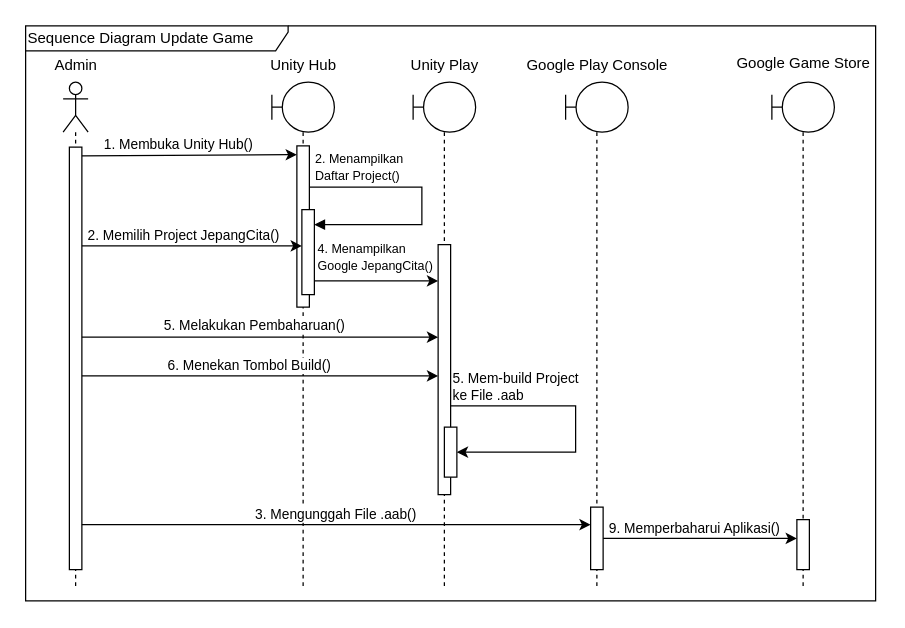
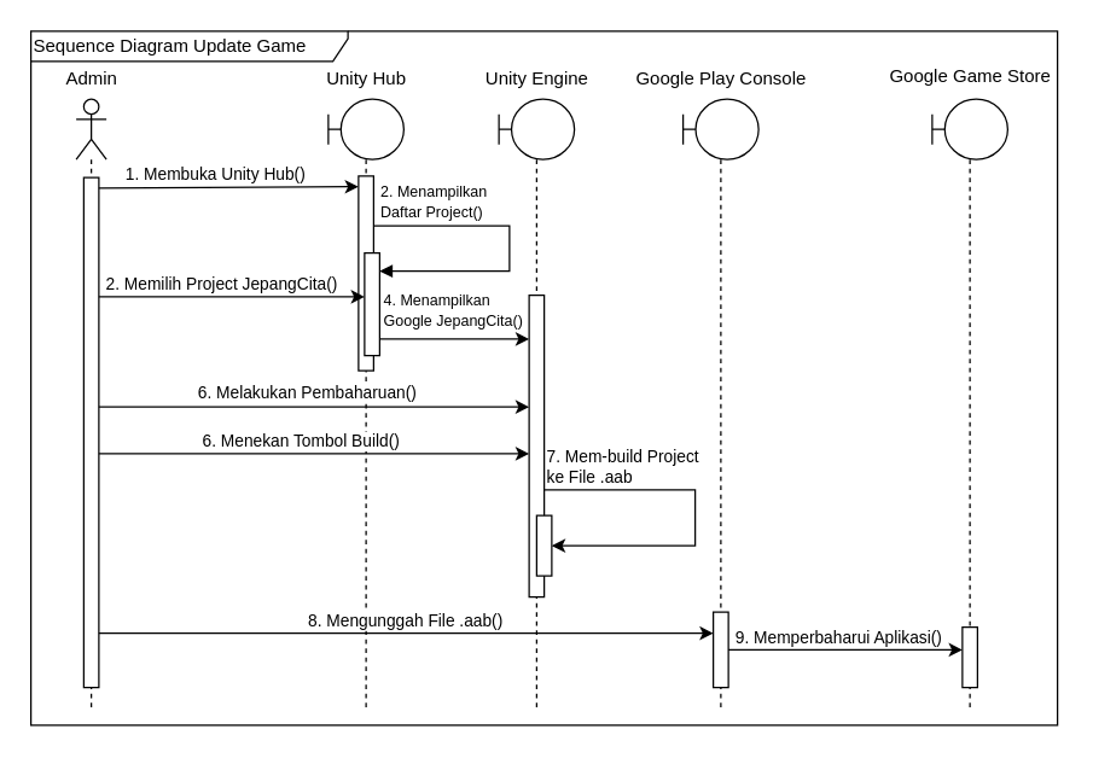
  <mxCell id="0" />
  <mxCell id="1" parent="0" />
  <mxCell id="2" value="&lt;div&gt;&lt;/div&gt;" style="shape=umlLifeline;perimeter=lifelinePerimeter;whiteSpace=wrap;html=1;container=1;dropTarget=0;collapsible=0;recursiveResize=0;outlineConnect=0;portConstraint=eastwest;newEdgeStyle={&quot;curved&quot;:0,&quot;rounded&quot;:0};participant=umlActor;size=40;" parent="1" vertex="1"><mxGeometry x="50" y="65" width="20" height="405" as="geometry" /></mxCell>
  <mxCell id="3" value="" style="html=1;points=[[0,0,0,0,5],[0,1,0,0,-5],[1,0,0,0,5],[1,1,0,0,-5]];perimeter=orthogonalPerimeter;outlineConnect=0;targetShapes=umlLifeline;portConstraint=eastwest;newEdgeStyle={&quot;curved&quot;:0,&quot;rounded&quot;:0};" parent="2" vertex="1"><mxGeometry x="5" y="52" width="10" height="338" as="geometry" /></mxCell>
  <mxCell id="4" value="&lt;div&gt;Admin&lt;/div&gt;" style="text;html=1;align=center;verticalAlign=middle;resizable=0;points=[];autosize=1;strokeColor=none;fillColor=none;" parent="1" vertex="1"><mxGeometry x="30" y="37" width="60" height="30" as="geometry" /></mxCell>
  <mxCell id="5" value="Sequence Diagram Update Game" style="shape=umlFrame;whiteSpace=wrap;html=1;pointerEvents=0;width=210;height=20;align=left;" parent="1" vertex="1"><mxGeometry x="20" y="20" width="680" height="460" as="geometry" /></mxCell>
  <mxCell id="6" value="" style="shape=umlLifeline;perimeter=lifelinePerimeter;whiteSpace=wrap;html=1;container=1;dropTarget=0;collapsible=0;recursiveResize=0;outlineConnect=0;portConstraint=eastwest;newEdgeStyle={&quot;curved&quot;:0,&quot;rounded&quot;:0};participant=umlBoundary;" parent="1" vertex="1"><mxGeometry x="217" y="65" width="50" height="405" as="geometry" /></mxCell>
  <mxCell id="7" value="" style="html=1;points=[[0,0,0,0,5],[0,1,0,0,-5],[1,0,0,0,5],[1,1,0,0,-5]];perimeter=orthogonalPerimeter;outlineConnect=0;targetShapes=umlLifeline;portConstraint=eastwest;newEdgeStyle={&quot;curved&quot;:0,&quot;rounded&quot;:0};" parent="6" vertex="1"><mxGeometry x="20" y="51" width="10" height="129" as="geometry" /></mxCell>
  <mxCell id="8" value="" style="html=1;align=left;spacingLeft=2;endArrow=block;rounded=0;edgeStyle=orthogonalEdgeStyle;curved=0;rounded=0;" parent="6" source="7" target="9" edge="1"><mxGeometry x="-1" y="22" relative="1" as="geometry"><mxPoint x="30" y="84" as="sourcePoint" /><Array as="points"><mxPoint x="120" y="84" /><mxPoint x="120" y="114" /></Array><mxPoint x="35" y="114" as="targetPoint" /><mxPoint as="offset" /></mxGeometry></mxCell>
  <mxCell id="9" value="" style="html=1;points=[[0,0,0,0,5],[0,1,0,0,-5],[1,0,0,0,5],[1,1,0,0,-5]];perimeter=orthogonalPerimeter;outlineConnect=0;targetShapes=umlLifeline;portConstraint=eastwest;newEdgeStyle={&quot;curved&quot;:0,&quot;rounded&quot;:0};" parent="6" vertex="1"><mxGeometry x="24" y="102" width="10" height="68" as="geometry" /></mxCell>
  <mxCell id="10" value="&lt;div&gt;Unity Hub&lt;/div&gt;" style="text;html=1;align=center;verticalAlign=middle;resizable=0;points=[];autosize=1;strokeColor=none;fillColor=none;" parent="1" vertex="1"><mxGeometry x="202" y="37" width="80" height="30" as="geometry" /></mxCell>
  <mxCell id="11" style="rounded=0;orthogonalLoop=1;jettySize=auto;html=1;entryX=0;entryY=0;entryDx=0;entryDy=5;entryPerimeter=0;exitX=1;exitY=0;exitDx=0;exitDy=5;exitPerimeter=0;" parent="1" edge="1"><mxGeometry relative="1" as="geometry"><mxPoint x="65" y="124" as="sourcePoint" /><mxPoint x="237" y="123" as="targetPoint" /></mxGeometry></mxCell>
  <mxCell id="12" value="1. Membuka Unity Hub()" style="edgeLabel;html=1;align=left;verticalAlign=middle;resizable=0;points=[];" parent="11" vertex="1" connectable="0"><mxGeometry x="-0.33" y="1" relative="1" as="geometry"><mxPoint x="-42" y="-8" as="offset" /></mxGeometry></mxCell>
  <mxCell id="13" value="&lt;span style=&quot;font-size: 10px;&quot;&gt;2. Menampilkan&amp;nbsp;&lt;/span&gt;&lt;div&gt;&lt;span style=&quot;font-size: 10px;&quot;&gt;Daftar Project()&lt;/span&gt;&lt;/div&gt;" style="edgeLabel;html=1;align=left;verticalAlign=middle;resizable=0;points=[];" parent="11" vertex="1" connectable="0"><mxGeometry x="-0.33" y="1" relative="1" as="geometry"><mxPoint x="127" y="10" as="offset" /></mxGeometry></mxCell>
  <mxCell id="14" style="edgeStyle=orthogonalEdgeStyle;rounded=0;orthogonalLoop=1;jettySize=auto;html=1;curved=0;" parent="1" edge="1"><mxGeometry relative="1" as="geometry"><Array as="points"><mxPoint x="110" y="196" /><mxPoint x="110" y="196" /></Array><mxPoint x="65" y="196" as="sourcePoint" /><mxPoint x="241" y="196" as="targetPoint" /></mxGeometry></mxCell>
  <mxCell id="15" value="2. Memilih Project JepangCita()" style="edgeLabel;html=1;align=left;verticalAlign=middle;resizable=0;points=[];" parent="1" vertex="1" connectable="0"><mxGeometry x="67.997" y="187" as="geometry" /></mxCell>
  <mxCell id="16" value="&lt;span style=&quot;font-size: 10px;&quot;&gt;4. Menampilkan&amp;nbsp;&lt;/span&gt;&lt;div&gt;&lt;span style=&quot;font-size: 10px;&quot;&gt;Google JepangCita&lt;/span&gt;&lt;span style=&quot;font-size: 10px;&quot;&gt;()&lt;/span&gt;&lt;/div&gt;" style="edgeLabel;html=1;align=left;verticalAlign=middle;resizable=0;points=[];" parent="1" vertex="1" connectable="0"><mxGeometry x="252" y="204" as="geometry" /></mxCell>
  <mxCell id="17" value="" style="shape=umlLifeline;perimeter=lifelinePerimeter;whiteSpace=wrap;html=1;container=1;dropTarget=0;collapsible=0;recursiveResize=0;outlineConnect=0;portConstraint=eastwest;newEdgeStyle={&quot;curved&quot;:0,&quot;rounded&quot;:0};participant=umlBoundary;" vertex="1" parent="1"><mxGeometry x="330" y="65" width="50" height="405" as="geometry" /></mxCell>
  <mxCell id="18" style="edgeStyle=orthogonalEdgeStyle;rounded=0;orthogonalLoop=1;jettySize=auto;html=1;curved=0;" edge="1" parent="17" target="20"><mxGeometry relative="1" as="geometry"><mxPoint x="30" y="259.029" as="sourcePoint" /><Array as="points"><mxPoint x="130" y="259" /><mxPoint x="130" y="296" /></Array></mxGeometry></mxCell>
  <mxCell id="19" value="" style="html=1;points=[[0,0,0,0,5],[0,1,0,0,-5],[1,0,0,0,5],[1,1,0,0,-5]];perimeter=orthogonalPerimeter;outlineConnect=0;targetShapes=umlLifeline;portConstraint=eastwest;newEdgeStyle={&quot;curved&quot;:0,&quot;rounded&quot;:0};" vertex="1" parent="17"><mxGeometry x="20" y="130" width="10" height="200" as="geometry" /></mxCell>
  <mxCell id="20" value="" style="html=1;points=[[0,0,0,0,5],[0,1,0,0,-5],[1,0,0,0,5],[1,1,0,0,-5]];perimeter=orthogonalPerimeter;outlineConnect=0;targetShapes=umlLifeline;portConstraint=eastwest;newEdgeStyle={&quot;curved&quot;:0,&quot;rounded&quot;:0};" vertex="1" parent="17"><mxGeometry x="25" y="276" width="10" height="40" as="geometry" /></mxCell>
- <mxCell id="21" value="&lt;div&gt;Unity Play&lt;/div&gt;" style="text;html=1;align=center;verticalAlign=middle;resizable=0;points=[];autosize=1;strokeColor=none;fillColor=none;" vertex="1" parent="1"><mxGeometry x="310" y="37" width="90" height="30" as="geometry" /></mxCell>
+ <mxCell id="21" value="&lt;div&gt;Unity Engine&lt;/div&gt;" style="text;html=1;align=center;verticalAlign=middle;resizable=0;points=[];autosize=1;strokeColor=none;fillColor=none;" vertex="1" parent="1"><mxGeometry x="310" y="37" width="90" height="30" as="geometry" /></mxCell>
  <mxCell id="22" style="rounded=0;orthogonalLoop=1;jettySize=auto;html=1;" edge="1" parent="1" target="19"><mxGeometry relative="1" as="geometry"><mxPoint x="251" y="224" as="sourcePoint" /><mxPoint x="354.5" y="224" as="targetPoint" /></mxGeometry></mxCell>
  <mxCell id="23" style="rounded=0;orthogonalLoop=1;jettySize=auto;html=1;" edge="1" parent="1"><mxGeometry relative="1" as="geometry"><mxPoint x="65" y="269" as="sourcePoint" /><mxPoint x="350" y="269" as="targetPoint" /></mxGeometry></mxCell>
- <mxCell id="24" value="5. Melakukan Pembaharuan()" style="edgeLabel;html=1;align=left;verticalAlign=middle;resizable=0;points=[];" vertex="1" connectable="0" parent="1"><mxGeometry x="128.997" y="259" as="geometry" /></mxCell>
+ <mxCell id="24" value="6. Melakukan Pembaharuan()" style="edgeLabel;html=1;align=left;verticalAlign=middle;resizable=0;points=[];" vertex="1" connectable="0" parent="1"><mxGeometry x="128.997" y="259" as="geometry" /></mxCell>
  <mxCell id="25" style="rounded=0;orthogonalLoop=1;jettySize=auto;html=1;" edge="1" parent="1"><mxGeometry relative="1" as="geometry"><mxPoint x="65" y="300" as="sourcePoint" /><mxPoint x="350" y="300" as="targetPoint" /></mxGeometry></mxCell>
  <mxCell id="26" value="6. Menekan Tombol Build()" style="edgeLabel;html=1;align=left;verticalAlign=middle;resizable=0;points=[];" vertex="1" connectable="0" parent="1"><mxGeometry x="131.997" y="291" as="geometry" /></mxCell>
- <mxCell id="27" value="5. Mem-build Project &lt;br&gt;ke File .aab" style="edgeLabel;html=1;align=left;verticalAlign=middle;resizable=0;points=[];" vertex="1" connectable="0" parent="1"><mxGeometry x="359.997" y="308" as="geometry" /></mxCell>
+ <mxCell id="27" value="7. Mem-build Project &lt;br&gt;ke File .aab" style="edgeLabel;html=1;align=left;verticalAlign=middle;resizable=0;points=[];" vertex="1" connectable="0" parent="1"><mxGeometry x="359.997" y="308" as="geometry" /></mxCell>
  <mxCell id="28" value="" style="shape=umlLifeline;perimeter=lifelinePerimeter;whiteSpace=wrap;html=1;container=1;dropTarget=0;collapsible=0;recursiveResize=0;outlineConnect=0;portConstraint=eastwest;newEdgeStyle={&quot;curved&quot;:0,&quot;rounded&quot;:0};participant=umlBoundary;" vertex="1" parent="1"><mxGeometry x="452" y="65" width="50" height="405" as="geometry" /></mxCell>
  <mxCell id="29" value="" style="html=1;points=[[0,0,0,0,5],[0,1,0,0,-5],[1,0,0,0,5],[1,1,0,0,-5]];perimeter=orthogonalPerimeter;outlineConnect=0;targetShapes=umlLifeline;portConstraint=eastwest;newEdgeStyle={&quot;curved&quot;:0,&quot;rounded&quot;:0};" vertex="1" parent="28"><mxGeometry x="20" y="340" width="10" height="50" as="geometry" /></mxCell>
  <mxCell id="30" value="&lt;div&gt;Google Play Console&lt;/div&gt;" style="text;html=1;align=center;verticalAlign=middle;resizable=0;points=[];autosize=1;strokeColor=none;fillColor=none;" vertex="1" parent="1"><mxGeometry x="407" y="37" width="140" height="30" as="geometry" /></mxCell>
  <mxCell id="31" style="rounded=0;orthogonalLoop=1;jettySize=auto;html=1;" edge="1" parent="1" target="29"><mxGeometry relative="1" as="geometry"><mxPoint x="65" y="419" as="sourcePoint" /><mxPoint x="490" y="419" as="targetPoint" /></mxGeometry></mxCell>
- <mxCell id="32" value="3. Mengunggah File .aab()" style="edgeLabel;html=1;align=left;verticalAlign=middle;resizable=0;points=[];" vertex="1" connectable="0" parent="1"><mxGeometry x="201.997" y="410" as="geometry" /></mxCell>
+ <mxCell id="32" value="8. Mengunggah File .aab()" style="edgeLabel;html=1;align=left;verticalAlign=middle;resizable=0;points=[];" vertex="1" connectable="0" parent="1"><mxGeometry x="201.997" y="410" as="geometry" /></mxCell>
  <mxCell id="33" value="" style="shape=umlLifeline;perimeter=lifelinePerimeter;whiteSpace=wrap;html=1;container=1;dropTarget=0;collapsible=0;recursiveResize=0;outlineConnect=0;portConstraint=eastwest;newEdgeStyle={&quot;curved&quot;:0,&quot;rounded&quot;:0};participant=umlBoundary;" vertex="1" parent="1"><mxGeometry x="617" y="65" width="50" height="405" as="geometry" /></mxCell>
  <mxCell id="34" value="" style="html=1;points=[[0,0,0,0,5],[0,1,0,0,-5],[1,0,0,0,5],[1,1,0,0,-5]];perimeter=orthogonalPerimeter;outlineConnect=0;targetShapes=umlLifeline;portConstraint=eastwest;newEdgeStyle={&quot;curved&quot;:0,&quot;rounded&quot;:0};" vertex="1" parent="33"><mxGeometry x="20" y="350" width="10" height="40" as="geometry" /></mxCell>
  <mxCell id="35" value="&lt;div&gt;Google Game Store&lt;/div&gt;" style="text;html=1;align=center;verticalAlign=middle;resizable=0;points=[];autosize=1;strokeColor=none;fillColor=none;" vertex="1" parent="1"><mxGeometry x="582" y="35" width="120" height="30" as="geometry" /></mxCell>
  <mxCell id="36" style="rounded=0;orthogonalLoop=1;jettySize=auto;html=1;" edge="1" parent="1" source="29" target="34"><mxGeometry relative="1" as="geometry" /></mxCell>
  <mxCell id="37" value="9. Memperbaharui Aplikasi()" style="edgeLabel;html=1;align=left;verticalAlign=middle;resizable=0;points=[];" vertex="1" connectable="0" parent="1"><mxGeometry x="484.997" y="421" as="geometry" /></mxCell>
